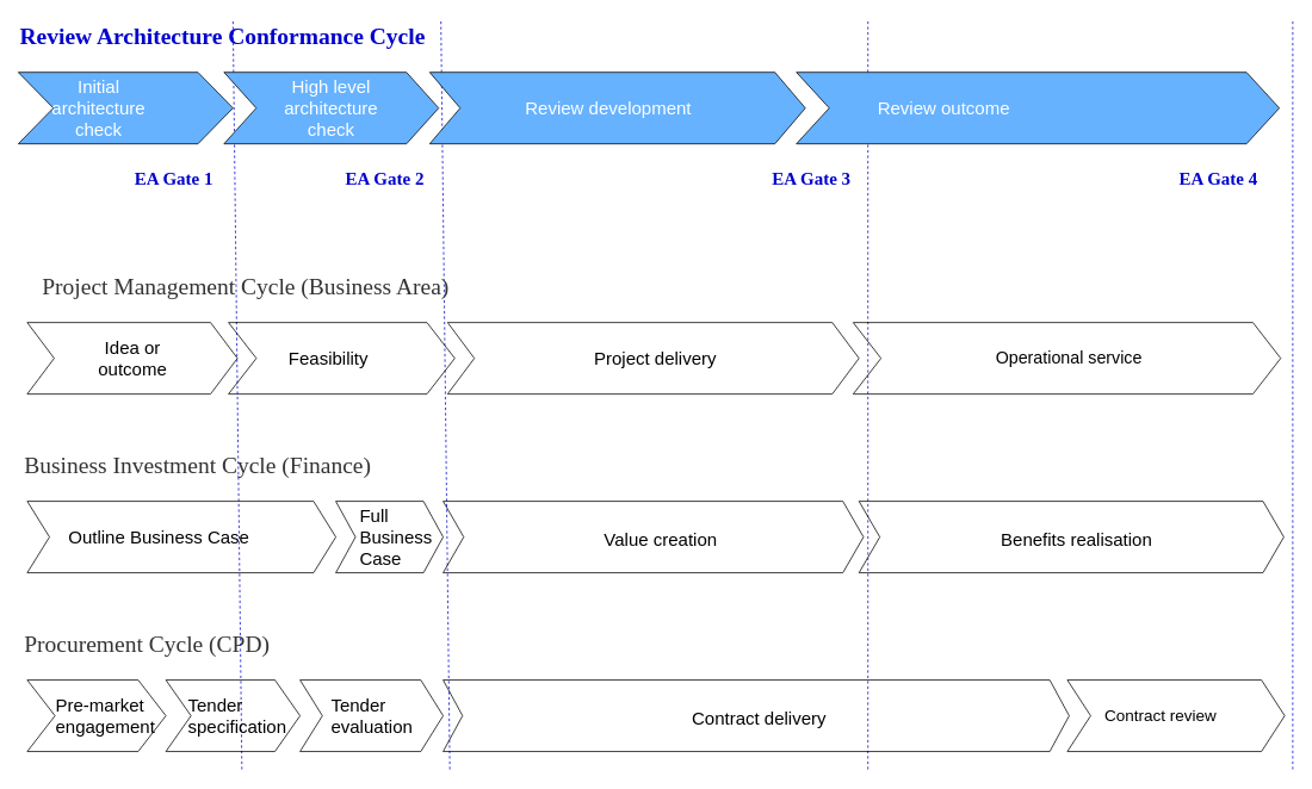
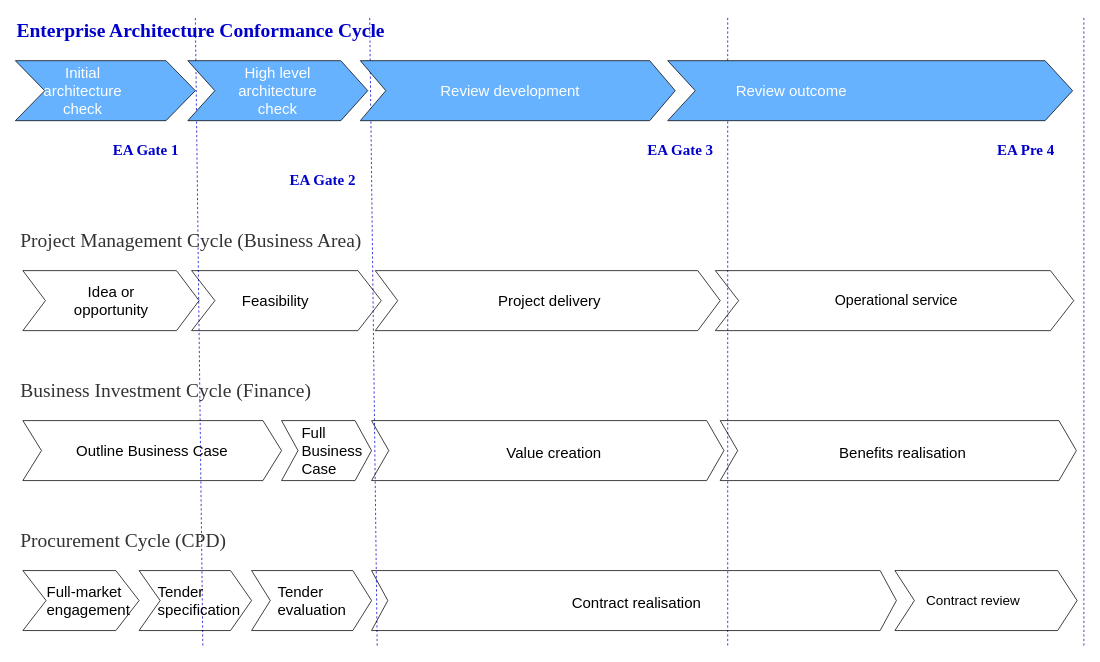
  <mxCell id="0" />
  <mxCell id="1" parent="0" />
  <mxCell id="2" value="" style="endArrow=none;dashed=1;html=1;strokeColor=#0000CC;" parent="1" edge="1"><mxGeometry width="50" height="50" relative="1" as="geometry"><mxPoint x="270" y="860" as="sourcePoint" /><mxPoint x="260" y="20" as="targetPoint" /></mxGeometry></mxCell>
  <mxCell id="3" value="" style="endArrow=none;dashed=1;html=1;strokeColor=#0000CC;" parent="1" edge="1"><mxGeometry width="50" height="50" relative="1" as="geometry"><mxPoint x="502.5" y="860" as="sourcePoint" /><mxPoint x="492.5" y="20" as="targetPoint" /></mxGeometry></mxCell>
  <mxCell id="4" value="" style="endArrow=none;dashed=1;html=1;strokeColor=#0000CC;" parent="1" edge="1"><mxGeometry width="50" height="50" relative="1" as="geometry"><mxPoint x="970" y="860" as="sourcePoint" /><mxPoint x="970" y="20" as="targetPoint" /></mxGeometry></mxCell>
  <mxCell id="5" value="&lt;p style=&quot;margin: 0 0 0 40px ; border: none ; padding: 0px&quot;&gt;&lt;br&gt;&lt;/p&gt;" style="shape=step;whiteSpace=wrap;html=1;fontSize=28;fillColor=#66B2FF;fontColor=#FFFFFF;strokeColor=#000000;align=center;perimeterSpacing=1;rounded=0;shadow=0;comic=0;size=0.163;" parent="1" vertex="1"><mxGeometry x="20" y="80" width="240" height="80" as="geometry" /></mxCell>
- <mxCell id="6" value="&lt;font style=&quot;font-size: 26px;&quot; color=&quot;#333333&quot;&gt;Project Management Cycle (Business Area)&lt;/font&gt;" style="text;html=1;strokeColor=none;fillColor=none;align=left;verticalAlign=middle;whiteSpace=wrap;rounded=0;fontSize=26;fontFamily=Verdana;" parent="1" vertex="1"><mxGeometry x="45" y="300" width="910" height="40" as="geometry" /></mxCell>
- <mxCell id="7" value="&lt;font style=&quot;font-size: 26px;&quot;&gt;&lt;b style=&quot;font-size: 26px;&quot;&gt;Review Architecture Conformance Cycle&lt;/b&gt;&lt;/font&gt;" style="text;html=1;strokeColor=none;fillColor=none;align=left;verticalAlign=middle;whiteSpace=wrap;rounded=0;fontColor=#0000CC;fontSize=26;fontFamily=Verdana;" parent="1" vertex="1"><mxGeometry x="20" y="20" width="910" height="40" as="geometry" /></mxCell>
+ <mxCell id="6" value="&lt;font style=&quot;font-size: 26px;&quot; color=&quot;#333333&quot;&gt;Project Management Cycle (Business Area)&lt;/font&gt;" style="text;html=1;strokeColor=none;fillColor=none;align=left;verticalAlign=middle;whiteSpace=wrap;rounded=0;fontSize=26;fontFamily=Verdana;" parent="1" vertex="1"><mxGeometry x="25" y="300" width="910" height="40" as="geometry" /></mxCell>
+ <mxCell id="7" value="&lt;font style=&quot;font-size: 26px;&quot;&gt;&lt;b style=&quot;font-size: 26px;&quot;&gt;Enterprise Architecture Conformance Cycle&lt;/b&gt;&lt;/font&gt;" style="text;html=1;strokeColor=none;fillColor=none;align=left;verticalAlign=middle;whiteSpace=wrap;rounded=0;fontColor=#0000CC;fontSize=26;fontFamily=Verdana;" parent="1" vertex="1"><mxGeometry x="20" y="20" width="910" height="40" as="geometry" /></mxCell>
  <mxCell id="8" value="&lt;font style=&quot;font-size: 26px;&quot; color=&quot;#333333&quot;&gt;Business Investment Cycle (Finance)&lt;/font&gt;" style="text;html=1;strokeColor=none;fillColor=none;align=left;verticalAlign=middle;whiteSpace=wrap;rounded=0;fontSize=26;fontFamily=Verdana;" parent="1" vertex="1"><mxGeometry x="25" y="500" width="910" height="40" as="geometry" /></mxCell>
  <mxCell id="9" value="&lt;font style=&quot;font-size: 26px;&quot; color=&quot;#333333&quot;&gt;Procurement Cycle (CPD)&lt;/font&gt;" style="text;html=1;strokeColor=none;fillColor=none;align=left;verticalAlign=middle;whiteSpace=wrap;rounded=0;fontSize=26;fontFamily=Verdana;" parent="1" vertex="1"><mxGeometry x="25" y="700" width="910" height="40" as="geometry" /></mxCell>
  <mxCell id="10" value="&lt;blockquote style=&quot;margin: 0 0 0 40px ; border: none ; padding: 0px&quot;&gt;&lt;br&gt;&lt;/blockquote&gt;" style="shape=step;whiteSpace=wrap;html=1;fontSize=28;fillColor=#66B2FF;fontColor=#FFFFFF;strokeColor=#000000;align=center;perimeterSpacing=1;rounded=0;shadow=0;comic=0;size=0.15;" parent="1" vertex="1"><mxGeometry x="250" y="80" width="240" height="80" as="geometry" /></mxCell>
  <mxCell id="11" value="&lt;p style=&quot;margin: 0 0 0 40px ; border: none ; padding: 0px&quot;&gt;&lt;br&gt;&lt;/p&gt;" style="shape=step;whiteSpace=wrap;html=1;fontSize=28;fillColor=none;fontColor=#FFFFFF;strokeColor=#000000;align=center;perimeterSpacing=1;rounded=0;shadow=0;comic=0;" parent="1" vertex="1"><mxGeometry x="30" y="760" width="155" height="80" as="geometry" /></mxCell>
  <mxCell id="12" value="&lt;p style=&quot;margin: 0 0 0 40px ; border: none ; padding: 0px&quot;&gt;&lt;br&gt;&lt;/p&gt;" style="shape=step;whiteSpace=wrap;html=1;fontSize=28;fillColor=none;fontColor=#FFFFFF;strokeColor=#000000;align=center;perimeterSpacing=1;rounded=0;shadow=0;comic=0;size=0.187;" parent="1" vertex="1"><mxGeometry x="185" y="760" width="150" height="80" as="geometry" /></mxCell>
  <mxCell id="13" value="&lt;p style=&quot;margin: 0 0 0 40px ; border: none ; padding: 0px&quot;&gt;&lt;br&gt;&lt;/p&gt;" style="shape=step;whiteSpace=wrap;html=1;fontSize=28;fillColor=none;fontColor=#FFFFFF;strokeColor=#000000;align=center;perimeterSpacing=1;rounded=0;shadow=0;comic=0;size=0.156;" parent="1" vertex="1"><mxGeometry x="335" y="760" width="160" height="80" as="geometry" /></mxCell>
  <mxCell id="14" value="&lt;p style=&quot;margin: 0 0 0 40px ; border: none ; padding: 0px&quot;&gt;&lt;br&gt;&lt;/p&gt;" style="shape=step;whiteSpace=wrap;html=1;fontSize=28;fillColor=none;fontColor=#FFFFFF;strokeColor=#000000;align=center;perimeterSpacing=1;rounded=0;shadow=0;comic=0;size=0.107;" parent="1" vertex="1"><mxGeometry x="1193" y="760" width="243" height="80" as="geometry" /></mxCell>
  <mxCell id="15" value="&lt;p style=&quot;margin: 0 0 0 40px ; border: none ; padding: 0px&quot;&gt;&lt;br&gt;&lt;/p&gt;" style="shape=step;whiteSpace=wrap;html=1;fontSize=28;fillColor=none;fontColor=#FFFFFF;strokeColor=#000000;align=center;perimeterSpacing=1;rounded=0;shadow=0;comic=0;size=0.072;" parent="1" vertex="1"><mxGeometry x="30" y="560" width="345" height="80" as="geometry" /></mxCell>
  <mxCell id="16" value="&lt;div style=&quot;font-size: 20px;&quot;&gt;&lt;span style=&quot;font-size: 20px;&quot;&gt;&lt;font style=&quot;font-size: 20px;&quot;&gt;Initial architecture check&lt;/font&gt;&lt;/span&gt;&lt;/div&gt;" style="text;html=1;strokeColor=none;fillColor=none;align=center;verticalAlign=middle;whiteSpace=wrap;rounded=0;shadow=0;comic=0;fontSize=20;fontColor=#FFFFFF;" parent="1" vertex="1"><mxGeometry x="35" y="90" width="150" height="60" as="geometry" /></mxCell>
  <mxCell id="17" value="&lt;p style=&quot;margin: 0 0 0 40px ; border: none ; padding: 0px&quot;&gt;&lt;br&gt;&lt;/p&gt;" style="shape=step;whiteSpace=wrap;html=1;fontSize=28;fillColor=none;fontColor=#FFFFFF;strokeColor=#000000;align=center;perimeterSpacing=1;rounded=0;shadow=0;comic=0;size=0.128;labelBackgroundColor=#ffffff;" parent="1" vertex="1"><mxGeometry x="30" y="360" width="235" height="80" as="geometry" /></mxCell>
- <mxCell id="18" value="&lt;font style=&quot;font-size: 20px;&quot;&gt;Idea or outcome&lt;/font&gt;" style="text;html=1;strokeColor=none;fillColor=none;align=center;verticalAlign=middle;whiteSpace=wrap;rounded=0;shadow=0;comic=0;fontSize=20;" parent="1" vertex="1"><mxGeometry x="82.5" y="370" width="130" height="60" as="geometry" /></mxCell>
- <mxCell id="19" value="&lt;font style=&quot;font-size: 20px;&quot;&gt;Outline Business Case&lt;/font&gt;" style="text;html=1;strokeColor=none;fillColor=none;align=center;verticalAlign=middle;whiteSpace=wrap;rounded=0;shadow=0;comic=0;fontSize=20;" parent="1" vertex="1"><mxGeometry x="40" y="570" width="275" height="60" as="geometry" /></mxCell>
+ <mxCell id="18" value="&lt;font style=&quot;font-size: 20px;&quot;&gt;Idea or opportunity&lt;/font&gt;" style="text;html=1;strokeColor=none;fillColor=none;align=center;verticalAlign=middle;whiteSpace=wrap;rounded=0;shadow=0;comic=0;fontSize=20;" parent="1" vertex="1"><mxGeometry x="82.5" y="370" width="130" height="60" as="geometry" /></mxCell>
+ <mxCell id="19" value="&lt;font style=&quot;font-size: 20px;&quot;&gt;Outline Business Case&lt;/font&gt;" style="text;html=1;strokeColor=none;fillColor=none;align=center;verticalAlign=middle;whiteSpace=wrap;rounded=0;shadow=0;comic=0;fontSize=20;" parent="1" vertex="1"><mxGeometry x="65" y="570" width="275" height="60" as="geometry" /></mxCell>
  <mxCell id="20" value="&lt;div style=&quot;font-size: 20px;&quot;&gt;&lt;span style=&quot;font-size: 20px;&quot;&gt;&lt;font style=&quot;font-size: 20px;&quot; color=&quot;#ffffff&quot;&gt;High level architecture check&lt;/font&gt;&lt;/span&gt;&lt;/div&gt;" style="text;html=1;strokeColor=none;fillColor=none;align=center;verticalAlign=middle;whiteSpace=wrap;rounded=0;shadow=0;comic=0;fontSize=20;" parent="1" vertex="1"><mxGeometry x="300" y="90" width="140" height="60" as="geometry" /></mxCell>
  <mxCell id="21" value="&lt;p style=&quot;margin: 0 0 0 40px ; border: none ; padding: 0px&quot;&gt;&lt;br&gt;&lt;/p&gt;" style="shape=step;whiteSpace=wrap;html=1;fontSize=28;fillColor=none;fontColor=#FFFFFF;strokeColor=#000000;align=center;perimeterSpacing=1;rounded=0;shadow=0;comic=0;size=0.183;" parent="1" vertex="1"><mxGeometry x="375" y="560" width="120" height="80" as="geometry" /></mxCell>
  <mxCell id="22" value="&lt;blockquote style=&quot;margin: 0 0 0 40px ; border: none ; padding: 0px&quot;&gt;&lt;br&gt;&lt;/blockquote&gt;" style="shape=step;whiteSpace=wrap;html=1;fontSize=28;fillColor=#66B2FF;fontColor=#FFFFFF;strokeColor=#000000;align=center;perimeterSpacing=1;rounded=0;shadow=0;comic=0;size=0.081;" parent="1" vertex="1"><mxGeometry x="480" y="80" width="420" height="80" as="geometry" /></mxCell>
  <mxCell id="23" value="&lt;div style=&quot;font-size: 20px;&quot;&gt;&lt;span style=&quot;font-size: 20px;&quot;&gt;&lt;font style=&quot;font-size: 20px;&quot; color=&quot;#ffffff&quot;&gt;Review development&lt;/font&gt;&lt;/span&gt;&lt;/div&gt;" style="text;html=1;strokeColor=none;fillColor=none;align=center;verticalAlign=middle;whiteSpace=wrap;rounded=0;shadow=0;comic=0;fontSize=20;" parent="1" vertex="1"><mxGeometry x="530" y="90" width="300" height="60" as="geometry" /></mxCell>
  <mxCell id="24" value="&lt;blockquote style=&quot;margin: 0 0 0 40px ; border: none ; padding: 0px&quot;&gt;&lt;br&gt;&lt;/blockquote&gt;" style="shape=step;whiteSpace=wrap;html=1;fontSize=28;fillColor=#66B2FF;fontColor=#FFFFFF;strokeColor=#000000;align=center;perimeterSpacing=1;rounded=0;shadow=0;comic=0;size=0.068;" parent="1" vertex="1"><mxGeometry x="890" y="80" width="540" height="80" as="geometry" /></mxCell>
  <mxCell id="25" value="&lt;div style=&quot;font-size: 20px;&quot;&gt;&lt;span style=&quot;font-size: 20px;&quot;&gt;&lt;font style=&quot;font-size: 20px;&quot; color=&quot;#ffffff&quot;&gt;Review outcome&lt;/font&gt;&lt;/span&gt;&lt;/div&gt;" style="text;html=1;strokeColor=none;fillColor=none;align=center;verticalAlign=middle;whiteSpace=wrap;rounded=0;shadow=0;comic=0;fontSize=20;" parent="1" vertex="1"><mxGeometry x="940" y="90" width="230" height="60" as="geometry" /></mxCell>
  <mxCell id="26" value="&lt;p style=&quot;margin: 0 0 0 40px ; border: none ; padding: 0px&quot;&gt;&lt;br&gt;&lt;/p&gt;" style="shape=step;whiteSpace=wrap;html=1;fontSize=28;fillColor=none;fontColor=#FFFFFF;strokeColor=#000000;align=center;perimeterSpacing=1;rounded=0;shadow=0;comic=0;size=0.123;" parent="1" vertex="1"><mxGeometry x="255" y="360" width="253" height="80" as="geometry" /></mxCell>
  <mxCell id="27" value="&lt;font style=&quot;font-size: 20px;&quot;&gt;Feasibility&lt;/font&gt;" style="text;html=1;strokeColor=none;fillColor=none;align=center;verticalAlign=middle;whiteSpace=wrap;rounded=0;shadow=0;comic=0;fontSize=20;" parent="1" vertex="1"><mxGeometry x="301.5" y="370" width="130" height="60" as="geometry" /></mxCell>
  <mxCell id="28" value="&lt;p style=&quot;margin: 0 0 0 40px ; border: none ; padding: 0px&quot;&gt;&lt;br&gt;&lt;/p&gt;" style="shape=step;whiteSpace=wrap;html=1;fontSize=28;fillColor=none;fontColor=#FFFFFF;strokeColor=#000000;align=center;perimeterSpacing=1;rounded=0;shadow=0;comic=0;size=0.065;" parent="1" vertex="1"><mxGeometry x="500" y="360" width="460" height="80" as="geometry" /></mxCell>
  <mxCell id="29" value="&lt;p style=&quot;margin: 0 0 0 40px ; border: none ; padding: 0px&quot;&gt;&lt;br&gt;&lt;/p&gt;" style="shape=step;whiteSpace=wrap;html=1;fontSize=28;fillColor=none;fontColor=#FFFFFF;strokeColor=#000000;align=center;perimeterSpacing=1;rounded=0;shadow=0;comic=0;size=0.065;" parent="1" vertex="1"><mxGeometry x="953.5" y="360" width="478" height="80" as="geometry" /></mxCell>
  <mxCell id="30" value="&lt;font style=&quot;font-size: 20px;&quot;&gt;Project delivery&lt;/font&gt;" style="text;html=1;strokeColor=none;fillColor=none;align=center;verticalAlign=middle;whiteSpace=wrap;rounded=0;shadow=0;comic=0;fontSize=20;" parent="1" vertex="1"><mxGeometry x="555" y="370" width="355" height="60" as="geometry" /></mxCell>
  <mxCell id="31" value="&lt;span style=&quot;font-size: 19px;&quot;&gt;Operational service&lt;/span&gt;" style="text;html=1;strokeColor=none;fillColor=none;align=center;verticalAlign=middle;whiteSpace=wrap;rounded=0;shadow=0;comic=0;fontSize=19;" parent="1" vertex="1"><mxGeometry x="1000" y="370" width="390" height="60" as="geometry" /></mxCell>
- <mxCell id="32" value="&lt;font style=&quot;font-size: 20px;&quot;&gt;Pre-market engagement&lt;/font&gt;" style="text;html=1;strokeColor=none;fillColor=none;align=left;verticalAlign=middle;whiteSpace=wrap;rounded=0;shadow=0;comic=0;fontSize=20;" parent="1" vertex="1"><mxGeometry x="60" y="770" width="95" height="60" as="geometry" /></mxCell>
+ <mxCell id="32" value="&lt;font style=&quot;font-size: 20px;&quot;&gt;Full-market engagement&lt;/font&gt;" style="text;html=1;strokeColor=none;fillColor=none;align=left;verticalAlign=middle;whiteSpace=wrap;rounded=0;shadow=0;comic=0;fontSize=20;" parent="1" vertex="1"><mxGeometry x="60" y="770" width="95" height="60" as="geometry" /></mxCell>
  <mxCell id="33" value="&lt;font style=&quot;font-size: 20px;&quot;&gt;Tender specification&lt;/font&gt;" style="text;html=1;strokeColor=none;fillColor=none;align=left;verticalAlign=middle;whiteSpace=wrap;rounded=0;shadow=0;comic=0;fontSize=20;" parent="1" vertex="1"><mxGeometry x="207.5" y="770" width="80" height="60" as="geometry" /></mxCell>
  <mxCell id="34" value="&lt;font style=&quot;font-size: 20px;&quot;&gt;Tender evaluation&lt;/font&gt;" style="text;html=1;strokeColor=none;fillColor=none;align=left;verticalAlign=middle;whiteSpace=wrap;rounded=0;shadow=0;comic=0;fontSize=20;" parent="1" vertex="1"><mxGeometry x="368" y="770" width="127" height="60" as="geometry" /></mxCell>
  <mxCell id="35" value="&lt;font style=&quot;font-size: 18px;&quot;&gt;Contract review&lt;/font&gt;" style="text;html=1;strokeColor=none;fillColor=none;align=left;verticalAlign=middle;whiteSpace=wrap;rounded=0;shadow=0;comic=0;fontSize=18;" parent="1" vertex="1"><mxGeometry x="1233" y="770" width="178" height="60" as="geometry" /></mxCell>
  <mxCell id="36" value="&lt;p style=&quot;margin: 0 0 0 40px ; border: none ; padding: 0px&quot;&gt;&lt;br&gt;&lt;/p&gt;" style="shape=step;whiteSpace=wrap;html=1;fontSize=28;fillColor=none;fontColor=#FFFFFF;strokeColor=#000000;align=center;perimeterSpacing=1;rounded=0;shadow=0;comic=0;size=0.049;" parent="1" vertex="1"><mxGeometry x="495" y="560" width="470" height="80" as="geometry" /></mxCell>
  <mxCell id="37" value="&lt;font style=&quot;font-size: 20px;&quot;&gt;Value creation&lt;/font&gt;" style="text;html=1;align=center;fontSize=20;" parent="1" vertex="1"><mxGeometry x="535" y="585" width="405" height="30" as="geometry" /></mxCell>
  <mxCell id="38" value="&lt;p style=&quot;margin: 0 0 0 40px ; border: none ; padding: 0px&quot;&gt;&lt;br&gt;&lt;/p&gt;" style="shape=step;whiteSpace=wrap;html=1;fontSize=28;fillColor=none;fontColor=#FFFFFF;strokeColor=#000000;align=center;perimeterSpacing=1;rounded=0;shadow=0;comic=0;size=0.049;" parent="1" vertex="1"><mxGeometry x="960" y="560" width="475" height="80" as="geometry" /></mxCell>
  <mxCell id="39" value="&lt;font style=&quot;font-size: 20px;&quot;&gt;Benefits realisation&lt;/font&gt;" style="text;html=1;align=center;fontSize=20;" parent="1" vertex="1"><mxGeometry x="1005" y="585" width="395" height="30" as="geometry" /></mxCell>
  <mxCell id="40" value="&lt;p style=&quot;margin: 0 0 0 40px ; border: none ; padding: 0px&quot;&gt;&lt;br&gt;&lt;/p&gt;" style="shape=step;whiteSpace=wrap;html=1;fontSize=28;fillColor=none;fontColor=#FFFFFF;strokeColor=#000000;align=center;perimeterSpacing=1;rounded=0;shadow=0;comic=0;size=0.031;" parent="1" vertex="1"><mxGeometry x="495" y="760" width="700" height="80" as="geometry" /></mxCell>
- <mxCell id="41" value="&lt;font style=&quot;font-size: 20px;&quot;&gt;Contract delivery&lt;/font&gt;" style="text;html=1;align=center;fontSize=20;" parent="1" vertex="1"><mxGeometry x="525" y="785" width="645" height="30" as="geometry" /></mxCell>
+ <mxCell id="41" value="&lt;font style=&quot;font-size: 20px;&quot;&gt;Contract realisation&lt;/font&gt;" style="text;html=1;align=center;fontSize=20;" parent="1" vertex="1"><mxGeometry x="525" y="785" width="645" height="30" as="geometry" /></mxCell>
  <mxCell id="42" value="&lt;font style=&quot;font-size: 20px;&quot;&gt;Full Business Case&lt;/font&gt;" style="text;html=1;strokeColor=none;fillColor=none;align=left;verticalAlign=middle;whiteSpace=wrap;rounded=0;shadow=0;comic=0;fontSize=20;" parent="1" vertex="1"><mxGeometry x="400" y="570" width="70" height="60" as="geometry" /></mxCell>
  <mxCell id="43" value="&lt;b&gt;&lt;font style=&quot;font-size: 20px&quot;&gt;EA Gate 1&lt;/font&gt;&lt;/b&gt;" style="text;html=1;strokeColor=none;fillColor=none;align=right;verticalAlign=top;whiteSpace=wrap;rounded=0;shadow=0;comic=0;labelBackgroundColor=#ffffff;fontColor=#0000CC;fontFamily=Verdana;" parent="1" vertex="1"><mxGeometry x="25" y="180" width="215" height="40" as="geometry" /></mxCell>
- <mxCell id="44" value="&lt;b&gt;&lt;font style=&quot;font-size: 20px&quot;&gt;EA Gate 2&lt;/font&gt;&lt;/b&gt;" style="text;html=1;strokeColor=none;fillColor=none;align=right;verticalAlign=top;whiteSpace=wrap;rounded=0;shadow=0;comic=0;fontColor=#0000CC;fontFamily=Verdana;" parent="1" vertex="1"><mxGeometry x="287.5" y="180" width="188" height="40" as="geometry" /></mxCell>
+ <mxCell id="44" value="&lt;b&gt;&lt;font style=&quot;font-size: 20px&quot;&gt;EA Gate 2&lt;/font&gt;&lt;/b&gt;" style="text;html=1;strokeColor=none;fillColor=none;align=right;verticalAlign=top;whiteSpace=wrap;rounded=0;shadow=0;comic=0;fontColor=#0000CC;fontFamily=Verdana;" parent="1" vertex="1"><mxGeometry x="287.5" y="220" width="188" height="40" as="geometry" /></mxCell>
  <mxCell id="45" value="" style="endArrow=none;dashed=1;html=1;strokeColor=#0000CC;" parent="1" edge="1"><mxGeometry width="50" height="50" relative="1" as="geometry"><mxPoint x="1445" y="860" as="sourcePoint" /><mxPoint x="1445" y="20" as="targetPoint" /></mxGeometry></mxCell>
  <mxCell id="46" value="&lt;b&gt;&lt;font style=&quot;font-size: 20px&quot;&gt;EA Gate 3&lt;/font&gt;&lt;/b&gt;" style="text;html=1;strokeColor=none;fillColor=none;align=right;verticalAlign=top;whiteSpace=wrap;rounded=0;shadow=0;comic=0;fontColor=#0000CC;fontFamily=Verdana;" parent="1" vertex="1"><mxGeometry x="738" y="180" width="215" height="40" as="geometry" /></mxCell>
- <mxCell id="47" value="&lt;font&gt;&lt;b&gt;&lt;font style=&quot;font-size: 20px&quot;&gt;EA Gate 4&lt;/font&gt;&lt;/b&gt;&lt;br&gt;&lt;/font&gt;" style="text;html=1;strokeColor=none;fillColor=none;align=right;verticalAlign=top;whiteSpace=wrap;rounded=0;shadow=0;comic=0;fontColor=#0000CC;fontFamily=Verdana;" parent="1" vertex="1"><mxGeometry x="1192.5" y="180" width="215" height="40" as="geometry" /></mxCell>
+ <mxCell id="47" value="&lt;font&gt;&lt;b&gt;&lt;font style=&quot;font-size: 20px&quot;&gt;EA Pre 4&lt;/font&gt;&lt;/b&gt;&lt;br&gt;&lt;/font&gt;" style="text;html=1;strokeColor=none;fillColor=none;align=right;verticalAlign=top;whiteSpace=wrap;rounded=0;shadow=0;comic=0;fontColor=#0000CC;fontFamily=Verdana;" parent="1" vertex="1"><mxGeometry x="1192.5" y="180" width="215" height="40" as="geometry" /></mxCell>
